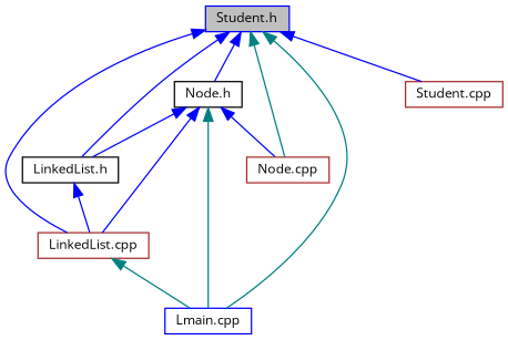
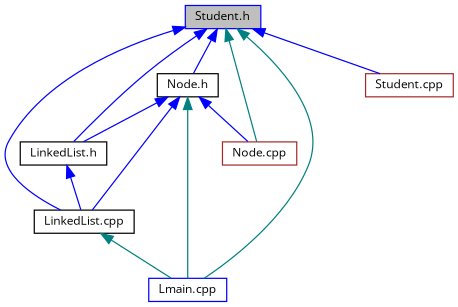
  digraph {
    fontname="Open Sans"
    node [color=black fillcolor=white fontname="Open Sans" fontsize=10 shape=record style=filled]
    edge [color=blue dir=back fontname="Open Sans" fontsize=10 labelfontname=Helvetica labelfontsize=10 style=solid]
    n1 [color=blue fillcolor=grey75 fontcolor=black height=0.2 label="Student.h" width=0.4]
    n2 [height=0.2 label="LinkedList.h" width=0.4]
-   n3 [color=brown height=0.2 label="LinkedList.cpp" width=0.4]
+   n3 [height=0.2 label="LinkedList.cpp" width=0.4]
    n4 [color=blue height=0.2 label="Lmain.cpp" width=0.4]
    n5 [height=0.2 label="Node.h" width=0.4]
    n6 [color=brown height=0.2 label="Node.cpp" width=0.4]
    n7 [color=brown height=0.2 label="Student.cpp" width=0.4]
    n1 -> n2
    n1 -> n3
    n1 -> n4 [color=teal]
    n1 -> n5
    n1 -> n6 [color=teal]
    n1 -> n7
    n2 -> n3
    n3 -> n4 [color=teal]
    n5 -> n2
    n5 -> n3
    n5 -> n4 [color=teal]
    n5 -> n6
  }
